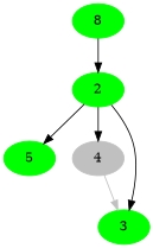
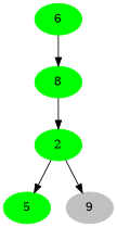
  digraph {
    node [color=green style=filled]
+   6
    8
    n3 [label=5]
    2
-   4 [color=gray]
-   3
+   4 [color=gray label=9]
+   6 -> 8
    8 -> 2
    2 -> n3
    2 -> 4 [color=black]
-   2 -> 3
-   4 -> 3 [color=gray]
  }
